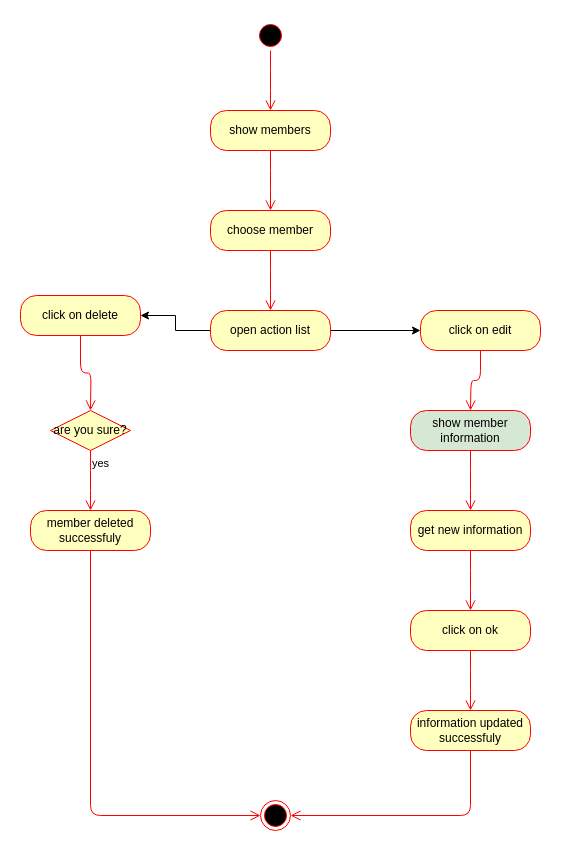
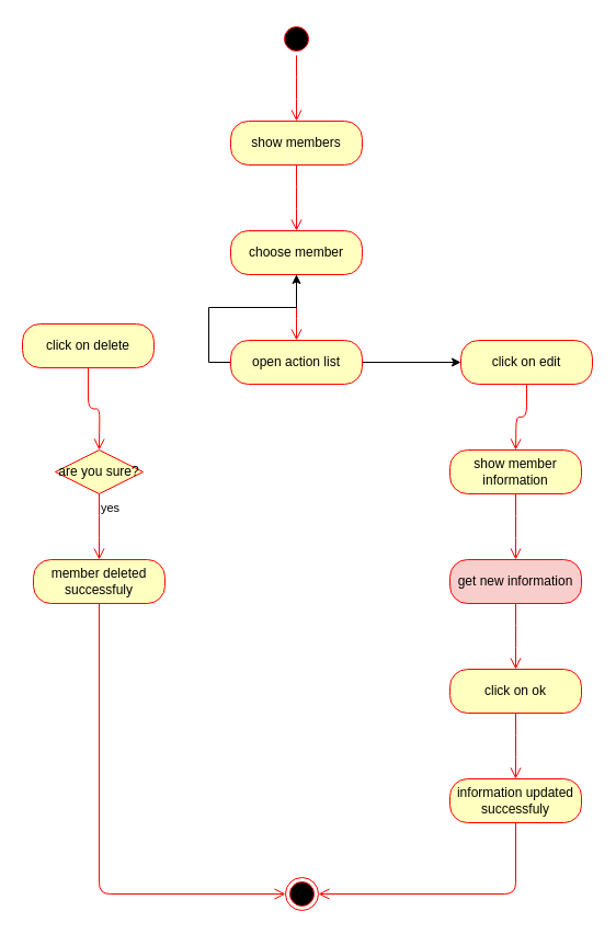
  <mxCell id="0" />
  <mxCell id="1" parent="0" />
  <mxCell id="2" value="show members" style="rounded=1;whiteSpace=wrap;html=1;arcSize=40;fontColor=#000000;fillColor=#ffffc0;strokeColor=#ff0000;" vertex="1" parent="1"><mxGeometry x="210" y="110" width="120" height="40" as="geometry" /></mxCell>
  <mxCell id="3" value="" style="edgeStyle=orthogonalEdgeStyle;html=1;verticalAlign=bottom;endArrow=open;endSize=8;strokeColor=#ff0000;" edge="1" source="2" parent="1"><mxGeometry relative="1" as="geometry"><mxPoint x="270" y="210" as="targetPoint" /></mxGeometry></mxCell>
  <mxCell id="4" value="choose member" style="rounded=1;whiteSpace=wrap;html=1;arcSize=40;fontColor=#000000;fillColor=#ffffc0;strokeColor=#ff0000;" vertex="1" parent="1"><mxGeometry x="210" y="210" width="120" height="40" as="geometry" /></mxCell>
  <mxCell id="5" value="" style="edgeStyle=orthogonalEdgeStyle;html=1;verticalAlign=bottom;endArrow=open;endSize=8;strokeColor=#ff0000;" edge="1" source="4" parent="1"><mxGeometry relative="1" as="geometry"><mxPoint x="270" y="310" as="targetPoint" /></mxGeometry></mxCell>
  <mxCell id="6" style="edgeStyle=orthogonalEdgeStyle;rounded=0;orthogonalLoop=1;jettySize=auto;html=1;exitX=1;exitY=0.5;exitDx=0;exitDy=0;entryX=0;entryY=0.5;entryDx=0;entryDy=0;" edge="1" parent="1" source="8" target="9"><mxGeometry relative="1" as="geometry" /></mxCell>
- <mxCell id="7" style="edgeStyle=orthogonalEdgeStyle;rounded=0;orthogonalLoop=1;jettySize=auto;html=1;exitX=0;exitY=0.5;exitDx=0;exitDy=0;entryX=1;entryY=0.5;entryDx=0;entryDy=0;" edge="1" parent="1" source="8" target="11"><mxGeometry relative="1" as="geometry" /></mxCell>
+ <mxCell id="7" style="edgeStyle=orthogonalEdgeStyle;rounded=0;orthogonalLoop=1;jettySize=auto;html=1;exitX=0;exitY=0.5;exitDx=0;exitDy=0;" edge="1" parent="1" source="8" target="4"><mxGeometry relative="1" as="geometry" /></mxCell>
  <mxCell id="8" value="open action list" style="rounded=1;whiteSpace=wrap;html=1;arcSize=40;fontColor=#000000;fillColor=#ffffc0;strokeColor=#ff0000;" vertex="1" parent="1"><mxGeometry x="210" y="310" width="120" height="40" as="geometry" /></mxCell>
  <mxCell id="9" value="click on edit" style="rounded=1;whiteSpace=wrap;html=1;arcSize=40;fontColor=#000000;fillColor=#ffffc0;strokeColor=#ff0000;" vertex="1" parent="1"><mxGeometry x="420" y="310" width="120" height="40" as="geometry" /></mxCell>
  <mxCell id="10" value="" style="edgeStyle=orthogonalEdgeStyle;html=1;verticalAlign=bottom;endArrow=open;endSize=8;strokeColor=#ff0000;" edge="1" source="9" parent="1"><mxGeometry relative="1" as="geometry"><mxPoint x="470" y="410" as="targetPoint" /></mxGeometry></mxCell>
  <mxCell id="11" value="click on delete" style="rounded=1;whiteSpace=wrap;html=1;arcSize=40;fontColor=#000000;fillColor=#ffffc0;strokeColor=#ff0000;" vertex="1" parent="1"><mxGeometry x="20" y="295" width="120" height="40" as="geometry" /></mxCell>
  <mxCell id="12" value="" style="edgeStyle=orthogonalEdgeStyle;html=1;verticalAlign=bottom;endArrow=open;endSize=8;strokeColor=#ff0000;" edge="1" source="11" parent="1"><mxGeometry relative="1" as="geometry"><mxPoint x="90" y="410" as="targetPoint" /></mxGeometry></mxCell>
  <mxCell id="13" value="are you sure?" style="rhombus;whiteSpace=wrap;html=1;fillColor=#ffffc0;strokeColor=#ff0000;" vertex="1" parent="1"><mxGeometry x="50" y="410" width="80" height="40" as="geometry" /></mxCell>
  <mxCell id="14" value="yes" style="edgeStyle=orthogonalEdgeStyle;html=1;align=left;verticalAlign=top;endArrow=open;endSize=8;strokeColor=#ff0000;" edge="1" source="13" parent="1"><mxGeometry x="-1" relative="1" as="geometry"><mxPoint x="90" y="510" as="targetPoint" /></mxGeometry></mxCell>
  <mxCell id="15" value="member deleted successfuly" style="rounded=1;whiteSpace=wrap;html=1;arcSize=40;fontColor=#000000;fillColor=#ffffc0;strokeColor=#ff0000;" vertex="1" parent="1"><mxGeometry x="30" y="510" width="120" height="40" as="geometry" /></mxCell>
  <mxCell id="16" value="" style="edgeStyle=orthogonalEdgeStyle;html=1;verticalAlign=bottom;endArrow=open;endSize=8;strokeColor=#ff0000;entryX=0;entryY=0.5;entryDx=0;entryDy=0;exitX=0.5;exitY=1;exitDx=0;exitDy=0;" edge="1" source="15" parent="1" target="17"><mxGeometry relative="1" as="geometry"><mxPoint x="90" y="610" as="targetPoint" /></mxGeometry></mxCell>
  <mxCell id="17" value="" style="ellipse;html=1;shape=endState;fillColor=#000000;strokeColor=#ff0000;" vertex="1" parent="1"><mxGeometry x="260" y="800" width="30" height="30" as="geometry" /></mxCell>
  <mxCell id="18" value="" style="ellipse;html=1;shape=startState;fillColor=#000000;strokeColor=#ff0000;" vertex="1" parent="1"><mxGeometry x="255" y="20" width="30" height="30" as="geometry" /></mxCell>
  <mxCell id="19" value="" style="edgeStyle=orthogonalEdgeStyle;html=1;verticalAlign=bottom;endArrow=open;endSize=8;strokeColor=#ff0000;" edge="1" source="18" parent="1"><mxGeometry relative="1" as="geometry"><mxPoint x="270" y="110" as="targetPoint" /></mxGeometry></mxCell>
- <mxCell id="20" value="show member information" style="rounded=1;whiteSpace=wrap;html=1;arcSize=40;fontColor=#000000;fillColor=#d5e8d4;strokeColor=#ff0000;" vertex="1" parent="1"><mxGeometry x="410" y="410" width="120" height="40" as="geometry" /></mxCell>
+ <mxCell id="20" value="show member information" style="rounded=1;whiteSpace=wrap;html=1;arcSize=40;fontColor=#000000;fillColor=#ffffc0;strokeColor=#ff0000;" vertex="1" parent="1"><mxGeometry x="410" y="410" width="120" height="40" as="geometry" /></mxCell>
  <mxCell id="21" value="" style="edgeStyle=orthogonalEdgeStyle;html=1;verticalAlign=bottom;endArrow=open;endSize=8;strokeColor=#ff0000;" edge="1" source="20" parent="1"><mxGeometry relative="1" as="geometry"><mxPoint x="470" y="510" as="targetPoint" /></mxGeometry></mxCell>
- <mxCell id="22" value="get new information" style="rounded=1;whiteSpace=wrap;html=1;arcSize=40;fontColor=#000000;fillColor=#ffffc0;strokeColor=#ff0000;" vertex="1" parent="1"><mxGeometry x="410" y="510" width="120" height="40" as="geometry" /></mxCell>
+ <mxCell id="22" value="get new information" style="rounded=1;whiteSpace=wrap;html=1;arcSize=40;fontColor=#000000;fillColor=#f8cecc;strokeColor=#ff0000;" vertex="1" parent="1"><mxGeometry x="410" y="510" width="120" height="40" as="geometry" /></mxCell>
  <mxCell id="23" value="" style="edgeStyle=orthogonalEdgeStyle;html=1;verticalAlign=bottom;endArrow=open;endSize=8;strokeColor=#ff0000;" edge="1" source="22" parent="1"><mxGeometry relative="1" as="geometry"><mxPoint x="470" y="610" as="targetPoint" /></mxGeometry></mxCell>
  <mxCell id="24" value="click on ok" style="rounded=1;whiteSpace=wrap;html=1;arcSize=40;fontColor=#000000;fillColor=#ffffc0;strokeColor=#ff0000;" vertex="1" parent="1"><mxGeometry x="410" y="610" width="120" height="40" as="geometry" /></mxCell>
  <mxCell id="25" value="" style="edgeStyle=orthogonalEdgeStyle;html=1;verticalAlign=bottom;endArrow=open;endSize=8;strokeColor=#ff0000;" edge="1" source="24" parent="1"><mxGeometry relative="1" as="geometry"><mxPoint x="470" y="710" as="targetPoint" /></mxGeometry></mxCell>
  <mxCell id="26" value="information updated successfuly" style="rounded=1;whiteSpace=wrap;html=1;arcSize=40;fontColor=#000000;fillColor=#ffffc0;strokeColor=#ff0000;" vertex="1" parent="1"><mxGeometry x="410" y="710" width="120" height="40" as="geometry" /></mxCell>
  <mxCell id="27" value="" style="edgeStyle=orthogonalEdgeStyle;html=1;verticalAlign=bottom;endArrow=open;endSize=8;strokeColor=#ff0000;entryX=1;entryY=0.5;entryDx=0;entryDy=0;exitX=0.5;exitY=1;exitDx=0;exitDy=0;" edge="1" source="26" parent="1" target="17"><mxGeometry relative="1" as="geometry"><mxPoint x="470" y="810" as="targetPoint" /></mxGeometry></mxCell>
